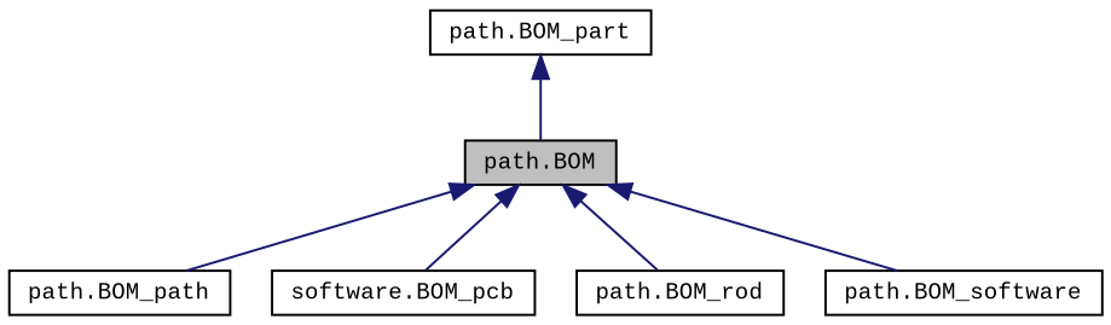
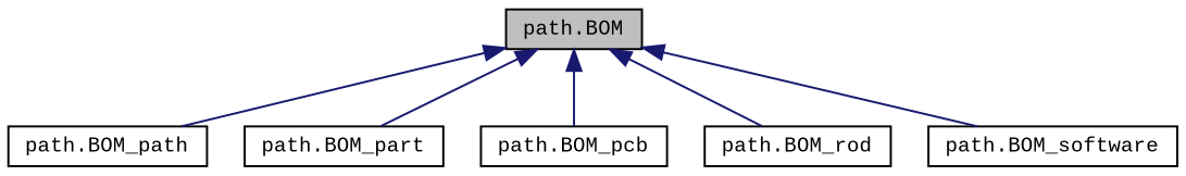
  digraph {
    fontname="Liberation Mono"
    node [color=black fillcolor=white fontname="Liberation Mono" fontsize=10 shape=record style=filled]
    edge [color=midnightblue dir=back fontname="Liberation Mono" fontsize=10 labelfontname=Helvetica labelfontsize=10 style=solid]
    n1 [fillcolor=grey75 fontcolor=black height=0.2 label="path.BOM" width=0.4]
    n2 [height=0.2 label="path.BOM_path" width=0.4]
    n3 [height=0.2 label="path.BOM_part" width=0.4]
-   n4 [height=0.2 label="software.BOM_pcb" width=0.4]
+   n4 [height=0.2 label="path.BOM_pcb" width=0.4]
    n5 [height=0.2 label="path.BOM_rod" width=0.4]
    n6 [height=0.2 label="path.BOM_software" width=0.4]
    n1 -> n2
-   n3 -> n1
+   n1 -> n3
    n1 -> n4
    n1 -> n5
    n1 -> n6
  }
